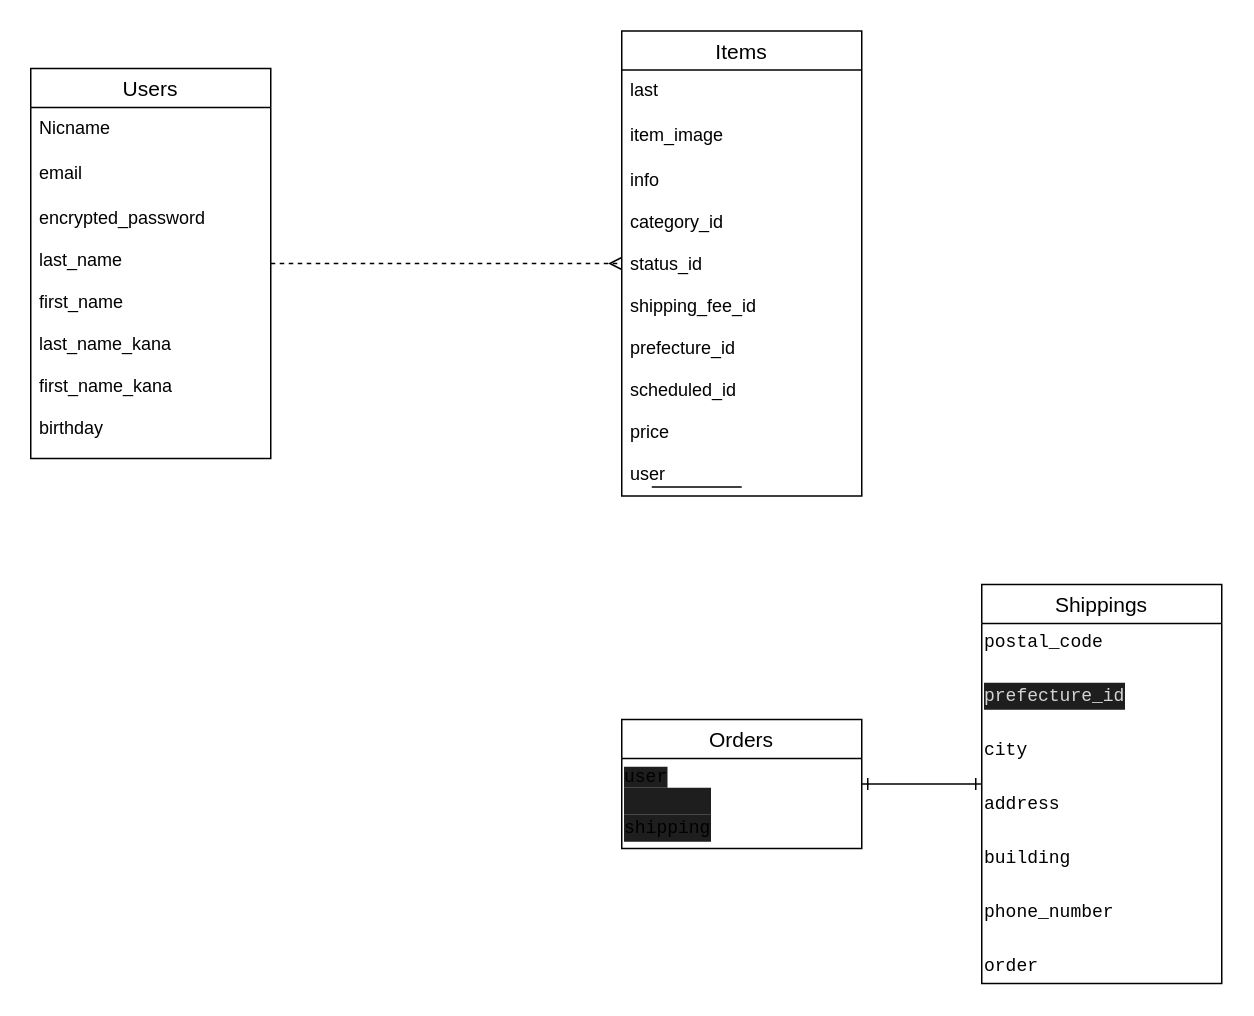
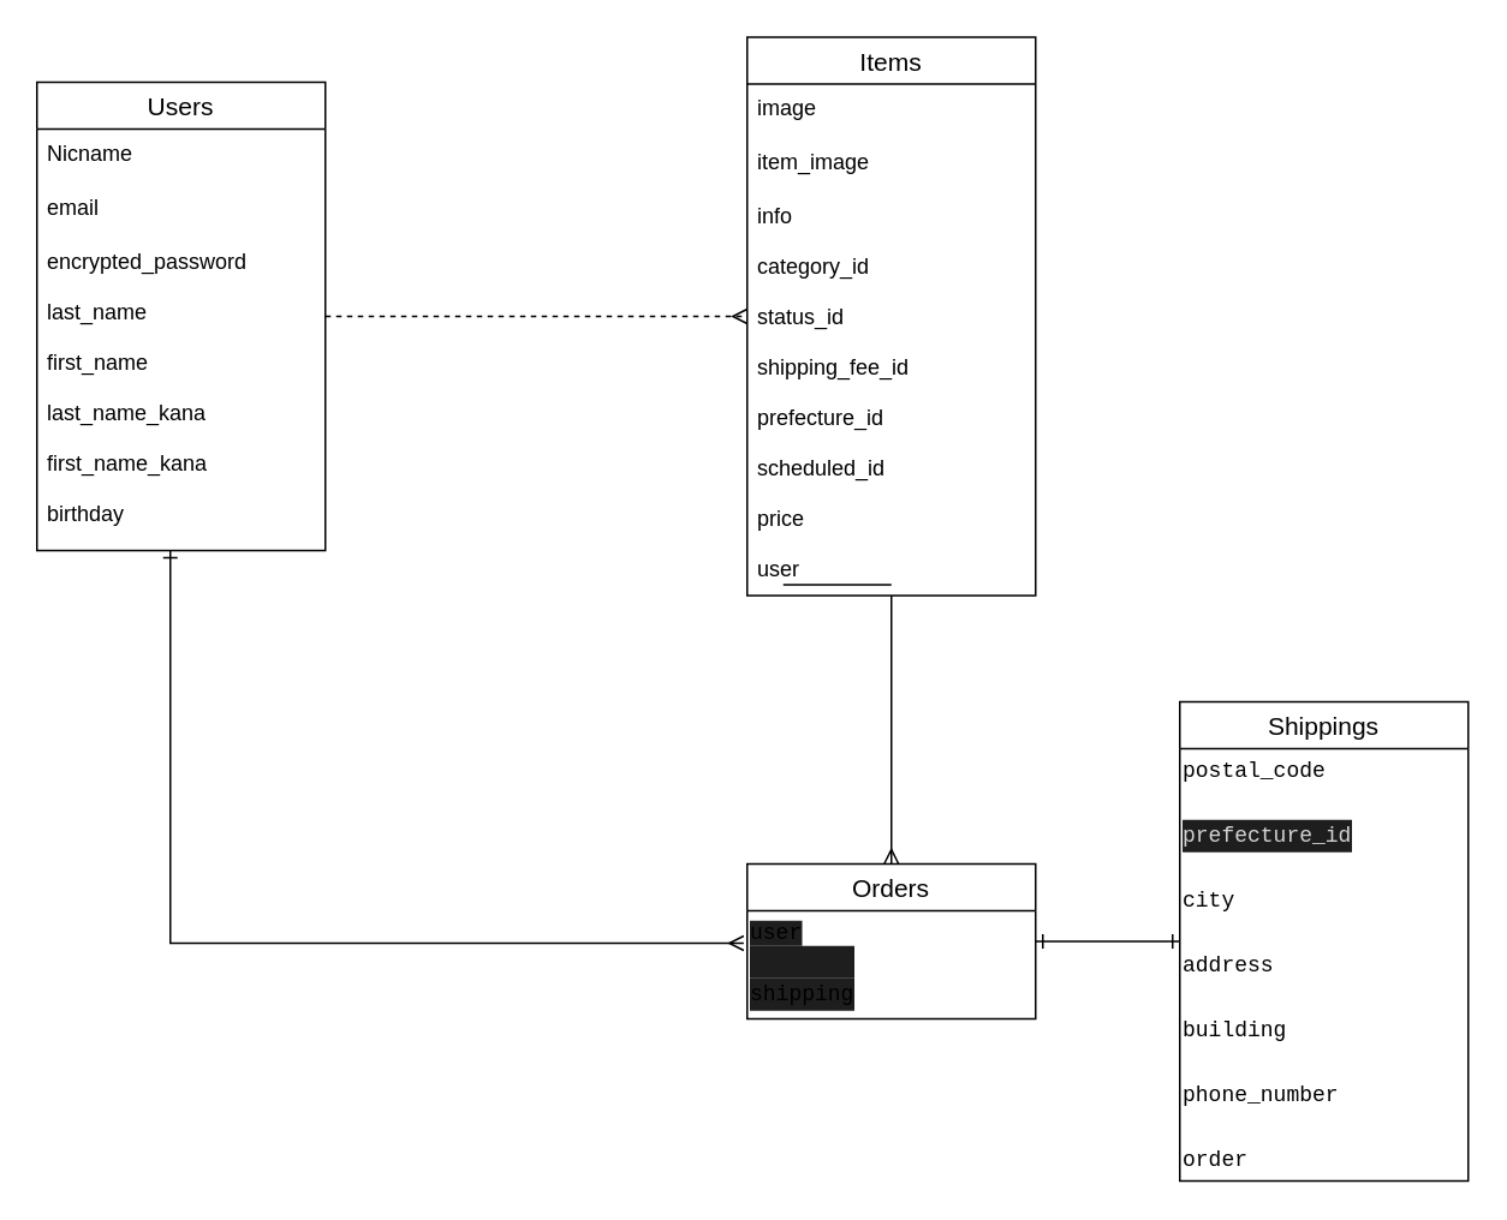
  <mxCell id="0" />
  <mxCell id="1" parent="0" />
  <mxCell id="2" value="" style="edgeStyle=orthogonalEdgeStyle;rounded=0;orthogonalLoop=1;jettySize=auto;html=1;endArrow=ERmany;endFill=0;dashed=1;" parent="1" source="4" target="9" edge="1"><mxGeometry relative="1" as="geometry" /></mxCell>
+ <mxCell id="3" style="edgeStyle=orthogonalEdgeStyle;rounded=0;orthogonalLoop=1;jettySize=auto;html=1;entryX=-0.012;entryY=0.3;entryDx=0;entryDy=0;entryPerimeter=0;endArrow=ERmany;endFill=0;startArrow=ERone;startFill=0;" edge="1" parent="1" source="4" target="15"><mxGeometry relative="1" as="geometry"><Array as="points"><mxPoint x="94" y="523" /></Array></mxGeometry></mxCell>
  <mxCell id="4" value="Users" style="swimlane;fontStyle=0;childLayout=stackLayout;horizontal=1;startSize=26;horizontalStack=0;resizeParent=1;resizeParentMax=0;resizeLast=0;collapsible=1;marginBottom=0;align=center;fontSize=14;" parent="1" vertex="1"><mxGeometry x="20" y="45" width="160" height="260" as="geometry" /></mxCell>
  <mxCell id="5" value="Nicname" style="text;strokeColor=none;fillColor=none;spacingLeft=4;spacingRight=4;overflow=hidden;rotatable=0;points=[[0,0.5],[1,0.5]];portConstraint=eastwest;fontSize=12;" parent="4" vertex="1"><mxGeometry y="26" width="160" height="30" as="geometry" /></mxCell>
  <mxCell id="6" value="email" style="text;strokeColor=none;fillColor=none;spacingLeft=4;spacingRight=4;overflow=hidden;rotatable=0;points=[[0,0.5],[1,0.5]];portConstraint=eastwest;fontSize=12;" parent="4" vertex="1"><mxGeometry y="56" width="160" height="30" as="geometry" /></mxCell>
  <mxCell id="7" value="encrypted_password&#10;&#10;last_name&#10;&#10;first_name&#10;&#10;last_name_kana&#10;&#10;first_name_kana&#10;&#10;birthday&#10;" style="text;strokeColor=none;fillColor=none;spacingLeft=4;spacingRight=4;overflow=hidden;rotatable=0;points=[[0,0.5],[1,0.5]];portConstraint=eastwest;fontSize=12;" parent="4" vertex="1"><mxGeometry y="86" width="160" height="174" as="geometry" /></mxCell>
+ <mxCell id="8" value="" style="edgeStyle=orthogonalEdgeStyle;rounded=0;orthogonalLoop=1;jettySize=auto;html=1;endArrow=ERmany;endFill=0;" parent="1" source="9" target="14" edge="1"><mxGeometry relative="1" as="geometry" /></mxCell>
  <mxCell id="9" value="Items" style="swimlane;fontStyle=0;childLayout=stackLayout;horizontal=1;startSize=26;horizontalStack=0;resizeParent=1;resizeParentMax=0;resizeLast=0;collapsible=1;marginBottom=0;align=center;fontSize=14;" parent="1" vertex="1"><mxGeometry x="414" y="20" width="160" height="310" as="geometry" /></mxCell>
- <mxCell id="10" value="last" style="text;strokeColor=none;fillColor=none;spacingLeft=4;spacingRight=4;overflow=hidden;rotatable=0;points=[[0,0.5],[1,0.5]];portConstraint=eastwest;fontSize=12;" parent="9" vertex="1"><mxGeometry y="26" width="160" height="30" as="geometry" /></mxCell>
+ <mxCell id="10" value="image" style="text;strokeColor=none;fillColor=none;spacingLeft=4;spacingRight=4;overflow=hidden;rotatable=0;points=[[0,0.5],[1,0.5]];portConstraint=eastwest;fontSize=12;" parent="9" vertex="1"><mxGeometry y="26" width="160" height="30" as="geometry" /></mxCell>
  <mxCell id="11" value="item_image" style="text;strokeColor=none;fillColor=none;spacingLeft=4;spacingRight=4;overflow=hidden;rotatable=0;points=[[0,0.5],[1,0.5]];portConstraint=eastwest;fontSize=12;" parent="9" vertex="1"><mxGeometry y="56" width="160" height="30" as="geometry" /></mxCell>
  <mxCell id="12" value="info&#10;&#10;category_id&#10;&#10;status_id&#10;&#10;shipping_fee_id&#10;&#10;prefecture_id&#10;&#10;scheduled_id&#10;&#10;price&#10;&#10;user&#10;&#10;" style="text;strokeColor=none;fillColor=none;spacingLeft=4;spacingRight=4;overflow=hidden;rotatable=0;points=[[0,0.5],[1,0.5]];portConstraint=eastwest;fontSize=12;" parent="9" vertex="1"><mxGeometry y="86" width="160" height="224" as="geometry" /></mxCell>
  <mxCell id="13" value="" style="edgeStyle=orthogonalEdgeStyle;rounded=0;orthogonalLoop=1;jettySize=auto;html=1;endArrow=ERone;endFill=0;startArrow=ERone;startFill=0;" parent="1" source="14" target="16" edge="1"><mxGeometry relative="1" as="geometry" /></mxCell>
  <mxCell id="14" value="Orders" style="swimlane;fontStyle=0;childLayout=stackLayout;horizontal=1;startSize=26;horizontalStack=0;resizeParent=1;resizeParentMax=0;resizeLast=0;collapsible=1;marginBottom=0;align=center;fontSize=14;" parent="1" vertex="1"><mxGeometry x="414" y="479" width="160" height="86" as="geometry" /></mxCell>
  <mxCell id="15" value="&lt;font face=&quot;menlo, monaco, courier new, monospace&quot;&gt;&lt;span style=&quot;background-color: rgb(30 , 30 , 30)&quot;&gt;user&lt;/span&gt;&lt;/font&gt;&lt;br&gt;&lt;div style=&quot;background-color: rgb(30 , 30 , 30) ; font-family: &amp;#34;menlo&amp;#34; , &amp;#34;monaco&amp;#34; , &amp;#34;courier new&amp;#34; , monospace ; line-height: 18px&quot;&gt;&lt;font&gt;&lt;br&gt;&lt;/font&gt;&lt;/div&gt;&lt;div style=&quot;background-color: rgb(30 , 30 , 30) ; font-family: &amp;#34;menlo&amp;#34; , &amp;#34;monaco&amp;#34; , &amp;#34;courier new&amp;#34; , monospace ; line-height: 18px&quot;&gt;&lt;font&gt;shipping&lt;/font&gt;&lt;/div&gt;" style="text;html=1;align=left;verticalAlign=middle;resizable=0;points=[];autosize=1;" parent="14" vertex="1"><mxGeometry y="26" width="160" height="60" as="geometry" /></mxCell>
  <mxCell id="16" value="Shippings" style="swimlane;fontStyle=0;childLayout=stackLayout;horizontal=1;startSize=26;horizontalStack=0;resizeParent=1;resizeParentMax=0;resizeLast=0;collapsible=1;marginBottom=0;align=center;fontSize=14;" parent="1" vertex="1"><mxGeometry x="654" y="389" width="160" height="266" as="geometry" /></mxCell>
  <mxCell id="17" value="&lt;div style=&quot;font-family: &amp;#34;menlo&amp;#34; , &amp;#34;monaco&amp;#34; , &amp;#34;courier new&amp;#34; , monospace ; line-height: 18px&quot;&gt;&lt;span&gt;postal_code&lt;/span&gt;&lt;/div&gt;&lt;div style=&quot;font-family: &amp;#34;menlo&amp;#34; , &amp;#34;monaco&amp;#34; , &amp;#34;courier new&amp;#34; , monospace ; line-height: 18px&quot;&gt;&lt;span&gt;&lt;br&gt;&lt;/span&gt;&lt;/div&gt;&lt;div style=&quot;font-family: &amp;#34;menlo&amp;#34; , &amp;#34;monaco&amp;#34; , &amp;#34;courier new&amp;#34; , monospace ; line-height: 18px&quot;&gt;&lt;div style=&quot;line-height: 18px&quot;&gt;&lt;div style=&quot;color: rgb(212 , 212 , 212) ; background-color: rgb(30 , 30 , 30) ; font-family: &amp;#34;menlo&amp;#34; , &amp;#34;monaco&amp;#34; , &amp;#34;courier new&amp;#34; , monospace ; line-height: 18px&quot;&gt;prefecture_id&lt;/div&gt;&lt;/div&gt;&lt;div style=&quot;line-height: 18px&quot;&gt;&lt;span&gt;&lt;br&gt;&lt;/span&gt;&lt;/div&gt;&lt;div style=&quot;line-height: 18px&quot;&gt;&lt;span&gt;city&lt;/span&gt;&lt;/div&gt;&lt;div style=&quot;line-height: 18px&quot;&gt;&lt;span&gt;&lt;br&gt;&lt;/span&gt;&lt;/div&gt;&lt;div style=&quot;line-height: 18px&quot;&gt;&lt;span&gt;address&lt;/span&gt;&lt;/div&gt;&lt;div style=&quot;line-height: 18px&quot;&gt;&lt;span&gt;&lt;br&gt;&lt;/span&gt;&lt;/div&gt;&lt;div style=&quot;line-height: 18px&quot;&gt;&lt;div style=&quot;line-height: 18px&quot;&gt;&lt;span&gt;building&lt;/span&gt;&lt;/div&gt;&lt;div style=&quot;line-height: 18px&quot;&gt;&lt;span&gt;&lt;br&gt;&lt;/span&gt;&lt;/div&gt;&lt;div style=&quot;line-height: 18px&quot;&gt;&lt;div style=&quot;line-height: 18px&quot;&gt;&lt;span&gt;phone_number&lt;/span&gt;&lt;/div&gt;&lt;div style=&quot;line-height: 18px&quot;&gt;&lt;span&gt;&lt;br&gt;&lt;/span&gt;&lt;/div&gt;&lt;div style=&quot;line-height: 18px&quot;&gt;&lt;span&gt;order&lt;/span&gt;&lt;/div&gt;&lt;/div&gt;&lt;/div&gt;&lt;/div&gt;" style="text;html=1;align=left;verticalAlign=middle;resizable=0;points=[];autosize=1;" parent="16" vertex="1"><mxGeometry y="26" width="160" height="240" as="geometry" /></mxCell>
  <mxCell id="18" value="" style="line;strokeWidth=1;rotatable=0;dashed=0;labelPosition=right;align=left;verticalAlign=middle;spacingTop=0;spacingLeft=6;points=[];portConstraint=eastwest;" vertex="1" parent="1"><mxGeometry x="434" y="319" width="60" height="10" as="geometry" /></mxCell>
